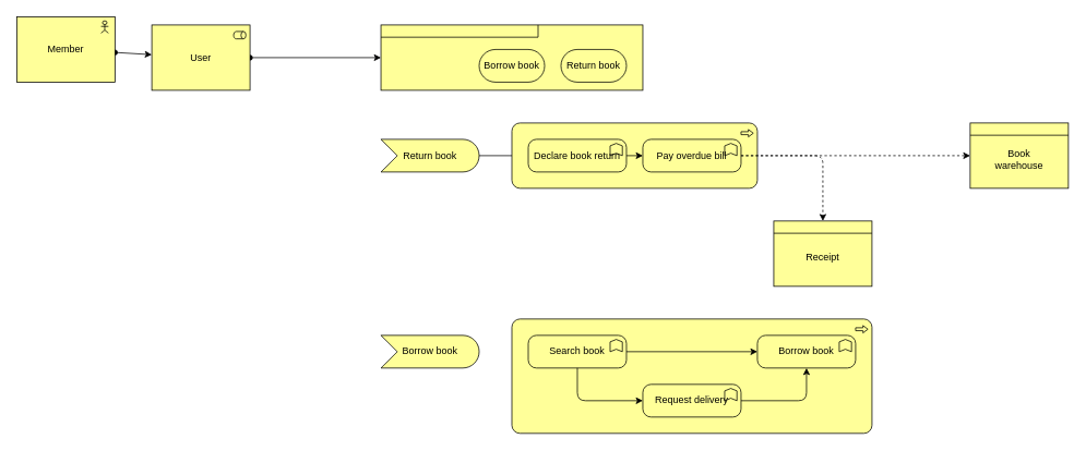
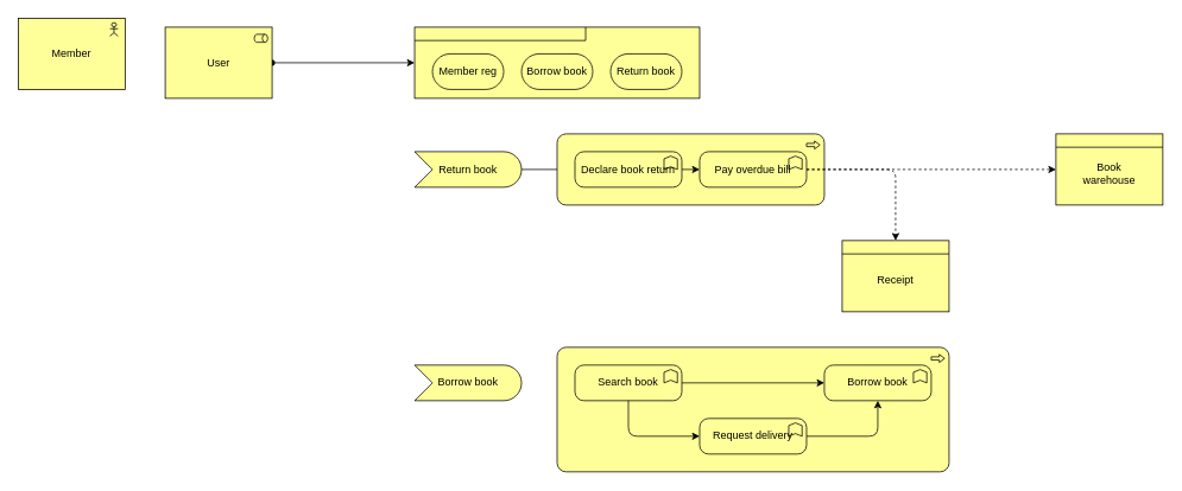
  <mxCell id="0" />
  <mxCell id="1" parent="0" />
- <mxCell id="2" value="" style="edgeStyle=none;html=1;startArrow=oval;startFill=1;" parent="1" source="3" target="5" edge="1"><mxGeometry relative="1" as="geometry" /></mxCell>
  <mxCell id="3" value="Member" style="html=1;outlineConnect=0;whiteSpace=wrap;fillColor=#ffff99;shape=mxgraph.archimate3.application;appType=actor;archiType=square;" parent="1" vertex="1"><mxGeometry x="20" y="20" width="120" height="80" as="geometry" /></mxCell>
  <mxCell id="4" style="edgeStyle=none;html=1;exitX=1;exitY=0.5;exitDx=0;exitDy=0;exitPerimeter=0;entryX=0;entryY=0.5;entryDx=0;entryDy=0;entryPerimeter=0;startArrow=oval;startFill=1;" edge="1" parent="1" source="5" target="6"><mxGeometry relative="1" as="geometry" /></mxCell>
  <mxCell id="5" value="User" style="html=1;outlineConnect=0;whiteSpace=wrap;fillColor=#ffff99;shape=mxgraph.archimate3.application;appType=role;archiType=square;" parent="1" vertex="1"><mxGeometry x="185" y="30" width="120" height="80" as="geometry" /></mxCell>
  <mxCell id="6" value="" style="html=1;outlineConnect=0;whiteSpace=wrap;fillColor=#ffff99;shape=mxgraph.archimate3.product;" parent="1" vertex="1"><mxGeometry x="465" y="30" width="320" height="80" as="geometry" /></mxCell>
+ <mxCell id="7" value="Member reg" style="html=1;outlineConnect=0;whiteSpace=wrap;fillColor=#ffff99;shape=mxgraph.archimate3.service;" parent="1" vertex="1"><mxGeometry x="485" y="60" width="80" height="40" as="geometry" /></mxCell>
  <mxCell id="8" value="Borrow book" style="html=1;outlineConnect=0;whiteSpace=wrap;fillColor=#ffff99;shape=mxgraph.archimate3.service;" parent="1" vertex="1"><mxGeometry x="585" y="60" width="80" height="40" as="geometry" /></mxCell>
  <mxCell id="9" value="Return book" style="html=1;outlineConnect=0;whiteSpace=wrap;fillColor=#ffff99;shape=mxgraph.archimate3.service;" parent="1" vertex="1"><mxGeometry x="685" y="60" width="80" height="40" as="geometry" /></mxCell>
  <mxCell id="10" style="edgeStyle=none;html=1;exitX=1;exitY=0.5;exitDx=0;exitDy=0;exitPerimeter=0;entryX=0;entryY=0.5;entryDx=0;entryDy=0;entryPerimeter=0;startArrow=none;startFill=0;" edge="1" parent="1" source="11" target="14"><mxGeometry relative="1" as="geometry" /></mxCell>
  <mxCell id="11" value="Return book" style="html=1;outlineConnect=0;whiteSpace=wrap;fillColor=#ffff99;shape=mxgraph.archimate3.event;" parent="1" vertex="1"><mxGeometry x="465" y="170" width="120" height="40" as="geometry" /></mxCell>
  <mxCell id="12" value="" style="html=1;outlineConnect=0;whiteSpace=wrap;fillColor=#ffff99;shape=mxgraph.archimate3.application;appType=proc;archiType=rounded;" parent="1" vertex="1"><mxGeometry x="625" y="150" width="300" height="80" as="geometry" /></mxCell>
  <mxCell id="13" style="edgeStyle=none;html=1;exitX=1;exitY=0.5;exitDx=0;exitDy=0;exitPerimeter=0;entryX=0;entryY=0.5;entryDx=0;entryDy=0;entryPerimeter=0;startArrow=none;startFill=0;" edge="1" parent="1" source="14" target="16"><mxGeometry relative="1" as="geometry" /></mxCell>
  <mxCell id="14" value="Declare book return" style="html=1;outlineConnect=0;whiteSpace=wrap;fillColor=#ffff99;shape=mxgraph.archimate3.application;appType=func;archiType=rounded;" parent="1" vertex="1"><mxGeometry x="645" y="170" width="120" height="40" as="geometry" /></mxCell>
  <mxCell id="15" style="edgeStyle=none;html=1;exitX=1;exitY=0.5;exitDx=0;exitDy=0;exitPerimeter=0;entryX=0.5;entryY=0;entryDx=0;entryDy=0;entryPerimeter=0;startArrow=none;startFill=0;dashed=1;" edge="1" parent="1" source="16" target="18"><mxGeometry relative="1" as="geometry"><Array as="points"><mxPoint x="1005" y="190" /></Array></mxGeometry></mxCell>
  <mxCell id="16" value="Pay overdue bill" style="html=1;outlineConnect=0;whiteSpace=wrap;fillColor=#ffff99;shape=mxgraph.archimate3.application;appType=func;archiType=rounded;" parent="1" vertex="1"><mxGeometry x="785" y="170" width="120" height="40" as="geometry" /></mxCell>
  <mxCell id="17" value="" style="group" vertex="1" connectable="0" parent="1"><mxGeometry x="945" y="270" width="120" height="80" as="geometry" /></mxCell>
  <mxCell id="18" value="" style="html=1;outlineConnect=0;whiteSpace=wrap;fillColor=#ffff99;shape=mxgraph.archimate3.businessObject;overflow=fill;container=0;" vertex="1" parent="17"><mxGeometry width="120" height="80" as="geometry" /></mxCell>
  <mxCell id="19" value="Receipt" style="text;html=1;strokeColor=none;fillColor=none;align=center;verticalAlign=middle;whiteSpace=wrap;rounded=0;container=0;" vertex="1" parent="17"><mxGeometry x="30" y="30" width="60" height="30" as="geometry" /></mxCell>
  <mxCell id="20" value="" style="html=1;outlineConnect=0;whiteSpace=wrap;fillColor=#ffff99;shape=mxgraph.archimate3.businessObject;overflow=fill;container=0;" vertex="1" parent="1"><mxGeometry x="1185" y="150" width="120" height="80" as="geometry" /></mxCell>
  <mxCell id="21" value="Book warehouse" style="text;html=1;strokeColor=none;fillColor=none;align=center;verticalAlign=middle;whiteSpace=wrap;rounded=0;" vertex="1" parent="1"><mxGeometry x="1215" y="180" width="60" height="30" as="geometry" /></mxCell>
  <mxCell id="22" style="edgeStyle=none;html=1;exitX=1;exitY=0.5;exitDx=0;exitDy=0;exitPerimeter=0;startArrow=none;startFill=0;dashed=1;" edge="1" parent="1" source="16" target="20"><mxGeometry relative="1" as="geometry"><Array as="points"><mxPoint x="1005" y="190" /></Array></mxGeometry></mxCell>
  <mxCell id="23" value="Borrow book" style="html=1;outlineConnect=0;whiteSpace=wrap;fillColor=#ffff99;shape=mxgraph.archimate3.event;" vertex="1" parent="1"><mxGeometry x="465" y="410" width="120" height="40" as="geometry" /></mxCell>
  <mxCell id="24" value="" style="html=1;outlineConnect=0;whiteSpace=wrap;fillColor=#ffff99;shape=mxgraph.archimate3.application;appType=proc;archiType=rounded;" vertex="1" parent="1"><mxGeometry x="625" y="390" width="440" height="140" as="geometry" /></mxCell>
  <mxCell id="25" style="edgeStyle=none;html=1;exitX=1;exitY=0.5;exitDx=0;exitDy=0;exitPerimeter=0;entryX=0;entryY=0.5;entryDx=0;entryDy=0;entryPerimeter=0;startArrow=none;startFill=0;" edge="1" parent="1" source="26" target="29"><mxGeometry relative="1" as="geometry" /></mxCell>
  <mxCell id="26" value="Search book" style="html=1;outlineConnect=0;whiteSpace=wrap;fillColor=#ffff99;shape=mxgraph.archimate3.application;appType=func;archiType=rounded;" vertex="1" parent="1"><mxGeometry x="645" y="410" width="120" height="40" as="geometry" /></mxCell>
  <mxCell id="27" style="edgeStyle=none;html=1;exitX=1;exitY=0.5;exitDx=0;exitDy=0;exitPerimeter=0;startArrow=none;startFill=0;" edge="1" parent="1" source="28" target="29"><mxGeometry relative="1" as="geometry"><Array as="points"><mxPoint x="985" y="490" /></Array></mxGeometry></mxCell>
  <mxCell id="28" value="Request delivery" style="html=1;outlineConnect=0;whiteSpace=wrap;fillColor=#ffff99;shape=mxgraph.archimate3.application;appType=func;archiType=rounded;" vertex="1" parent="1"><mxGeometry x="785" y="470" width="120" height="40" as="geometry" /></mxCell>
  <mxCell id="29" value="Borrow book" style="html=1;outlineConnect=0;whiteSpace=wrap;fillColor=#ffff99;shape=mxgraph.archimate3.application;appType=func;archiType=rounded;" vertex="1" parent="1"><mxGeometry x="925" y="410" width="120" height="40" as="geometry" /></mxCell>
  <mxCell id="30" style="edgeStyle=none;html=1;exitX=0.5;exitY=1;exitDx=0;exitDy=0;exitPerimeter=0;entryX=0;entryY=0.5;entryDx=0;entryDy=0;entryPerimeter=0;startArrow=none;startFill=0;" edge="1" parent="1" source="26" target="28"><mxGeometry relative="1" as="geometry"><Array as="points"><mxPoint x="705" y="490" /></Array></mxGeometry></mxCell>
